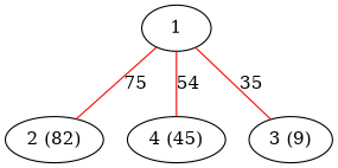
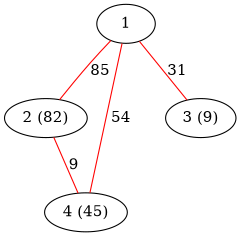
  graph {
    edge [color=red]
    n1 [label="2 (82)"]
    n2 [label="4 (45)"]
    1
    n4 [label="3 (9)"]
-   1 -- n1 [label=75]
+   n1 -- n2 [label=9]
+   1 -- n1 [label=85]
    1 -- n2 [label=54]
-   1 -- n4 [label=35]
+   1 -- n4 [label=31]
  }
